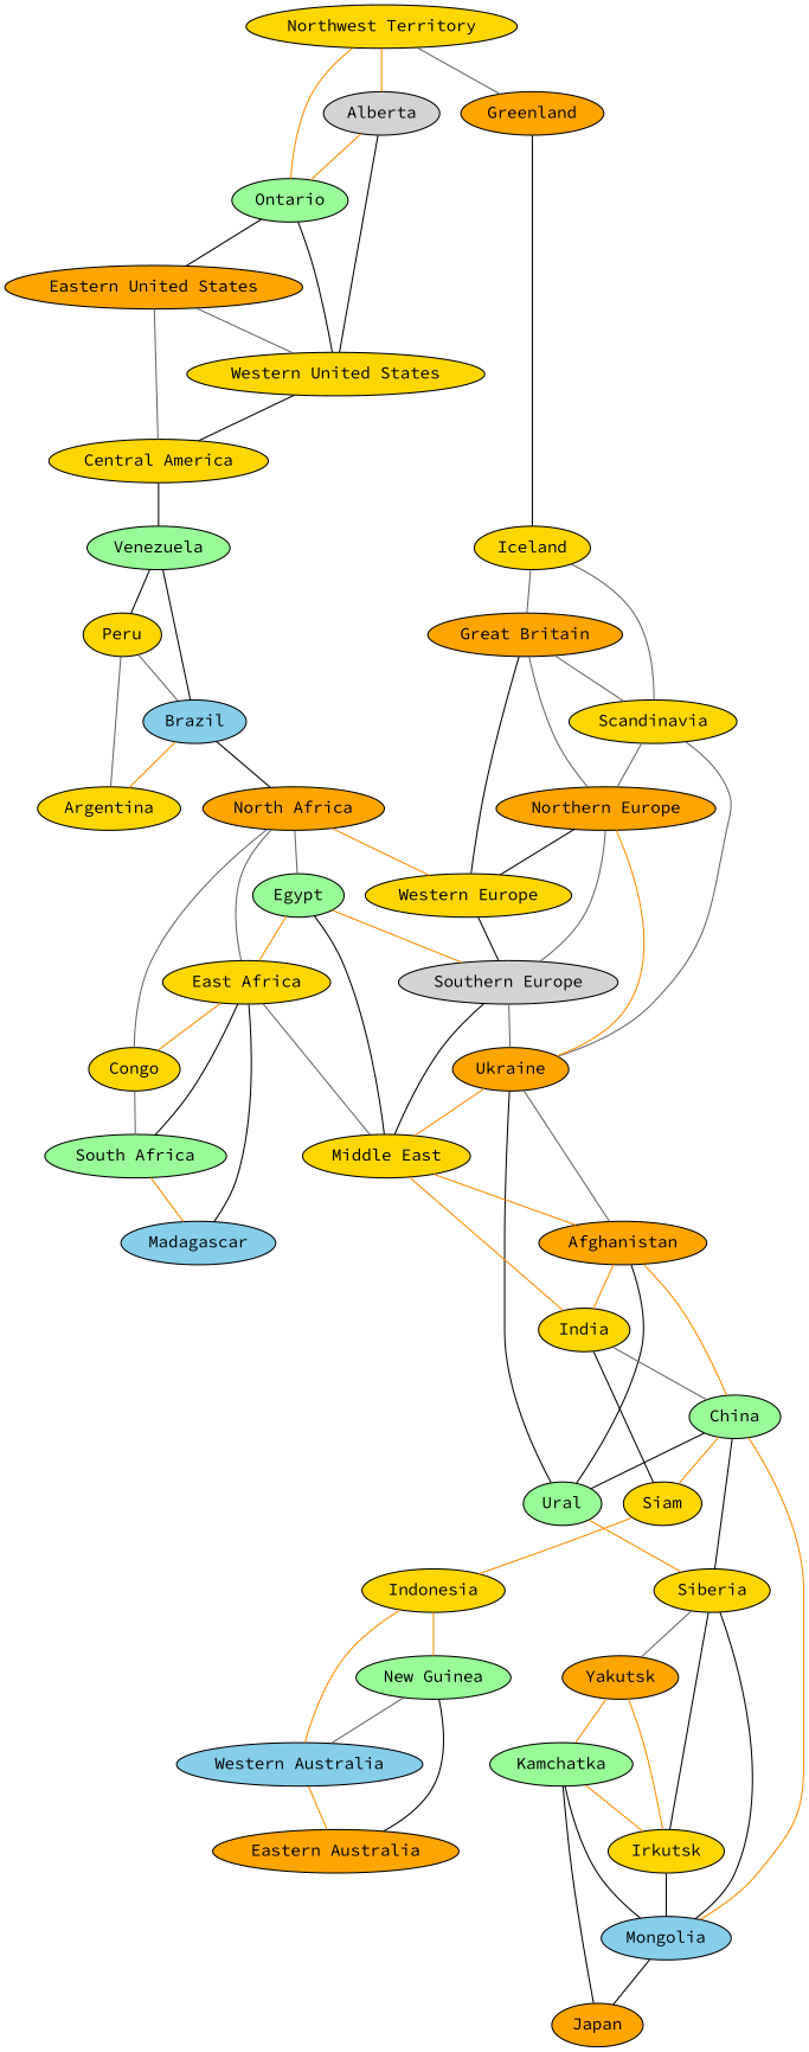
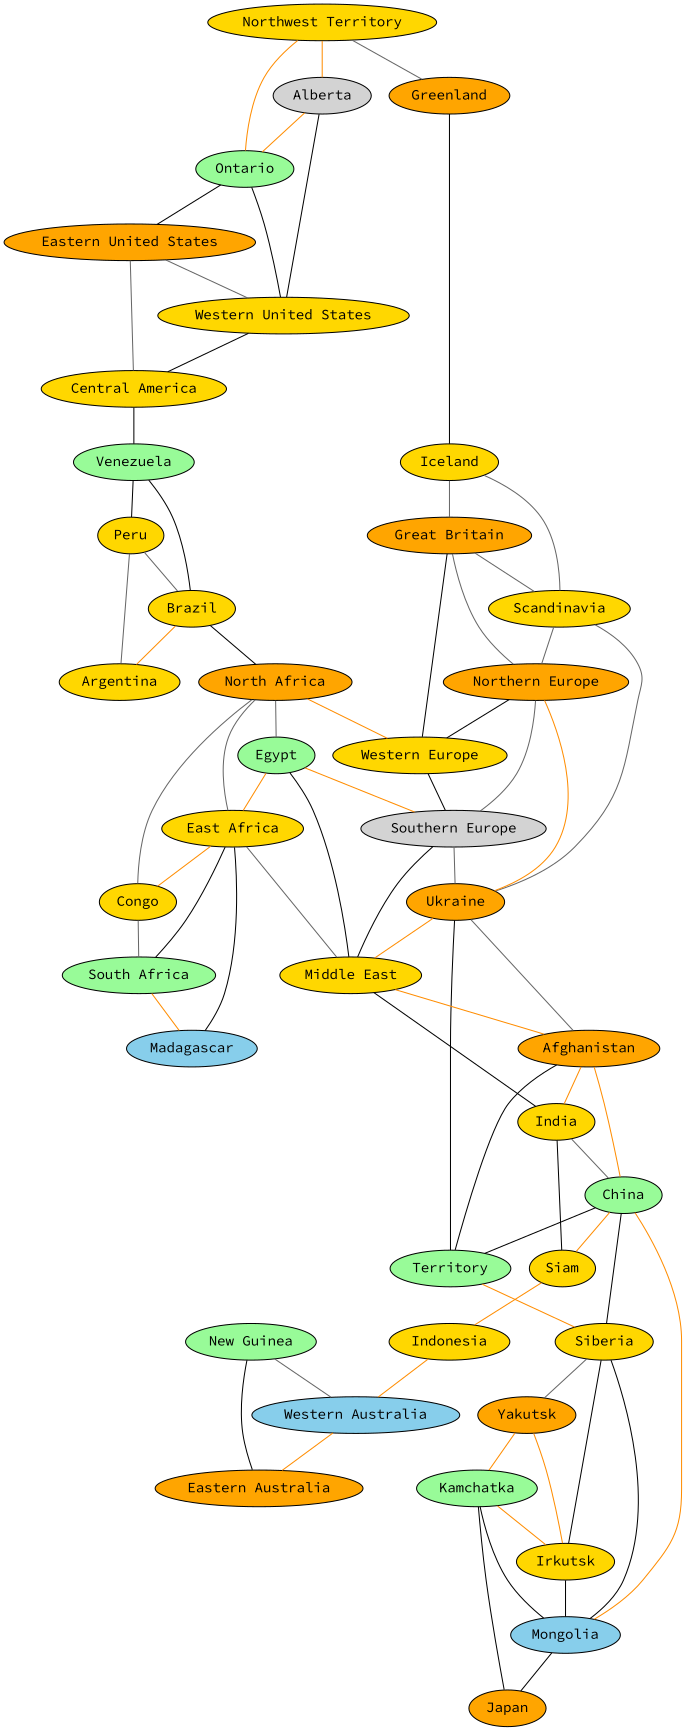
  graph {
    fontname="Source Code Pro"
    node [fillcolor=gold fontname="Source Code Pro" style=filled]
    edge [color=black fontname="Source Code Pro"]
    Alberta [fillcolor=lightgrey]
    "Northwest Territory"
    Greenland [fillcolor=orange]
    Ontario [fillcolor=palegreen]
    "Western United States"
    Kamchatka [fillcolor=palegreen]
    Mongolia [fillcolor=skyblue]
    Irkutsk
    Japan [fillcolor=orange]
    Iceland
    "Eastern United States" [fillcolor=orange]
    "Central America"
    "Great Britain" [fillcolor=orange]
    Scandinavia
    Venezuela [fillcolor=palegreen]
-   Brazil [fillcolor=skyblue]
+   Brazil
    Peru
    Argentina
    "North Africa" [fillcolor=orange]
    "Western Europe"
    "Northern Europe" [fillcolor=orange]
    Ukraine [fillcolor=orange]
    Congo
    "East Africa"
    Egypt [fillcolor=palegreen]
    "South Africa" [fillcolor=palegreen]
    "Middle East"
    Madagascar [fillcolor=skyblue]
    "Southern Europe" [fillcolor=lightgrey]
    Afghanistan [fillcolor=orange]
    India
-   Ural [fillcolor=palegreen]
+   Ural [fillcolor=palegreen label=Territory]
    China [fillcolor=palegreen]
    Siam
    Siberia
    Yakutsk [fillcolor=orange]
    Indonesia
    "New Guinea" [fillcolor=palegreen]
    "Western Australia" [fillcolor=skyblue]
    "Eastern Australia" [fillcolor=orange]
    Alberta -- Ontario [color=darkorange]
    Alberta -- "Western United States"
    "Northwest Territory" -- Alberta [color=darkorange]
    "Northwest Territory" -- Greenland [color=gray40]
    "Northwest Territory" -- Ontario [color=darkorange]
    Greenland -- Iceland
    Ontario -- "Western United States"
    Ontario -- "Eastern United States"
    "Western United States" -- "Central America"
    Kamchatka -- Mongolia
    Kamchatka -- Irkutsk [color=darkorange]
    Kamchatka -- Japan
    Mongolia -- Japan
    Irkutsk -- Mongolia
    Iceland -- "Great Britain" [color=gray40]
    Iceland -- Scandinavia [color=gray40]
    "Eastern United States" -- "Western United States" [color=gray40]
    "Eastern United States" -- "Central America" [color=gray40]
    "Central America" -- Venezuela
    "Great Britain" -- Scandinavia [color=gray40]
    "Great Britain" -- "Western Europe"
    "Great Britain" -- "Northern Europe" [color=gray40]
    Scandinavia -- "Northern Europe" [color=gray40]
    Scandinavia -- Ukraine [color=gray40]
    Venezuela -- Brazil
    Venezuela -- Peru
    Brazil -- Argentina [color=darkorange]
    Brazil -- "North Africa"
    Peru -- Brazil [color=gray40]
    Peru -- Argentina [color=gray40]
    "North Africa" -- "Western Europe" [color=darkorange]
    "North Africa" -- Congo [color=gray40]
    "North Africa" -- "East Africa" [color=gray40]
    "North Africa" -- Egypt [color=gray40]
    "Western Europe" -- "Southern Europe"
    "Northern Europe" -- "Western Europe"
    "Northern Europe" -- Ukraine [color=darkorange]
    "Northern Europe" -- "Southern Europe" [color=gray40]
    Ukraine -- "Middle East" [color=darkorange]
    Ukraine -- Afghanistan [color=gray40]
    Ukraine -- Ural
    Congo -- "South Africa" [color=gray40]
    "East Africa" -- Congo [color=darkorange]
    "East Africa" -- "South Africa"
    "East Africa" -- "Middle East" [color=gray40]
    "East Africa" -- Madagascar
    Egypt -- "East Africa" [color=darkorange]
    Egypt -- "Middle East"
    Egypt -- "Southern Europe" [color=darkorange]
    "South Africa" -- Madagascar [color=darkorange]
    "Middle East" -- Afghanistan [color=darkorange]
-   "Middle East" -- India [color=darkorange]
+   "Middle East" -- India
    "Southern Europe" -- Ukraine [color=gray40]
    "Southern Europe" -- "Middle East"
    Afghanistan -- India [color=darkorange]
    Afghanistan -- Ural
    Afghanistan -- China [color=darkorange]
    India -- China [color=gray40]
    India -- Siam
    Ural -- Siberia [color=darkorange]
    China -- Mongolia [color=darkorange]
    China -- Ural
    China -- Siam [color=darkorange]
    China -- Siberia
    Siam -- Indonesia [color=darkorange]
    Siberia -- Mongolia
    Siberia -- Irkutsk
    Siberia -- Yakutsk [color=gray40]
    Yakutsk -- Kamchatka [color=darkorange]
    Yakutsk -- Irkutsk [color=darkorange]
-   Indonesia -- "New Guinea" [color=darkorange]
    Indonesia -- "Western Australia" [color=darkorange]
    "New Guinea" -- "Western Australia" [color=gray40]
    "New Guinea" -- "Eastern Australia"
    "Western Australia" -- "Eastern Australia" [color=darkorange]
  }
